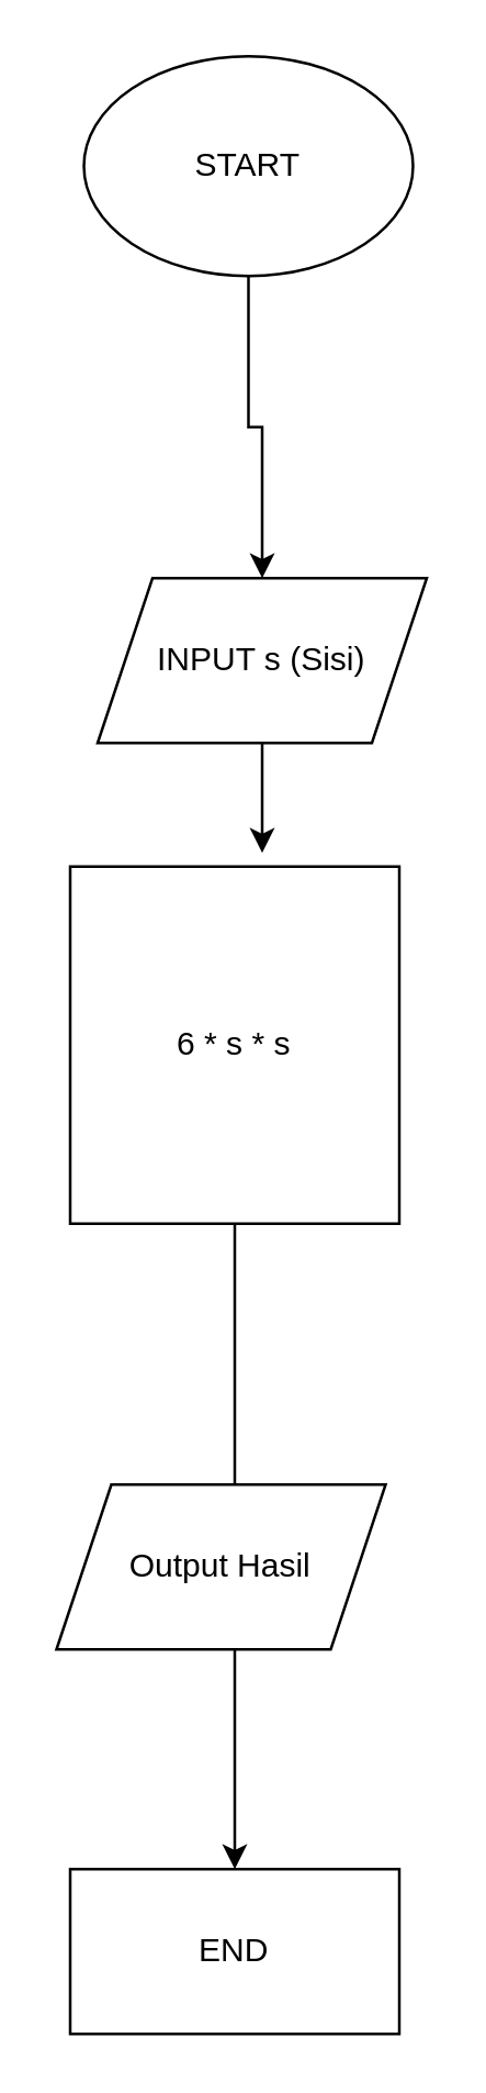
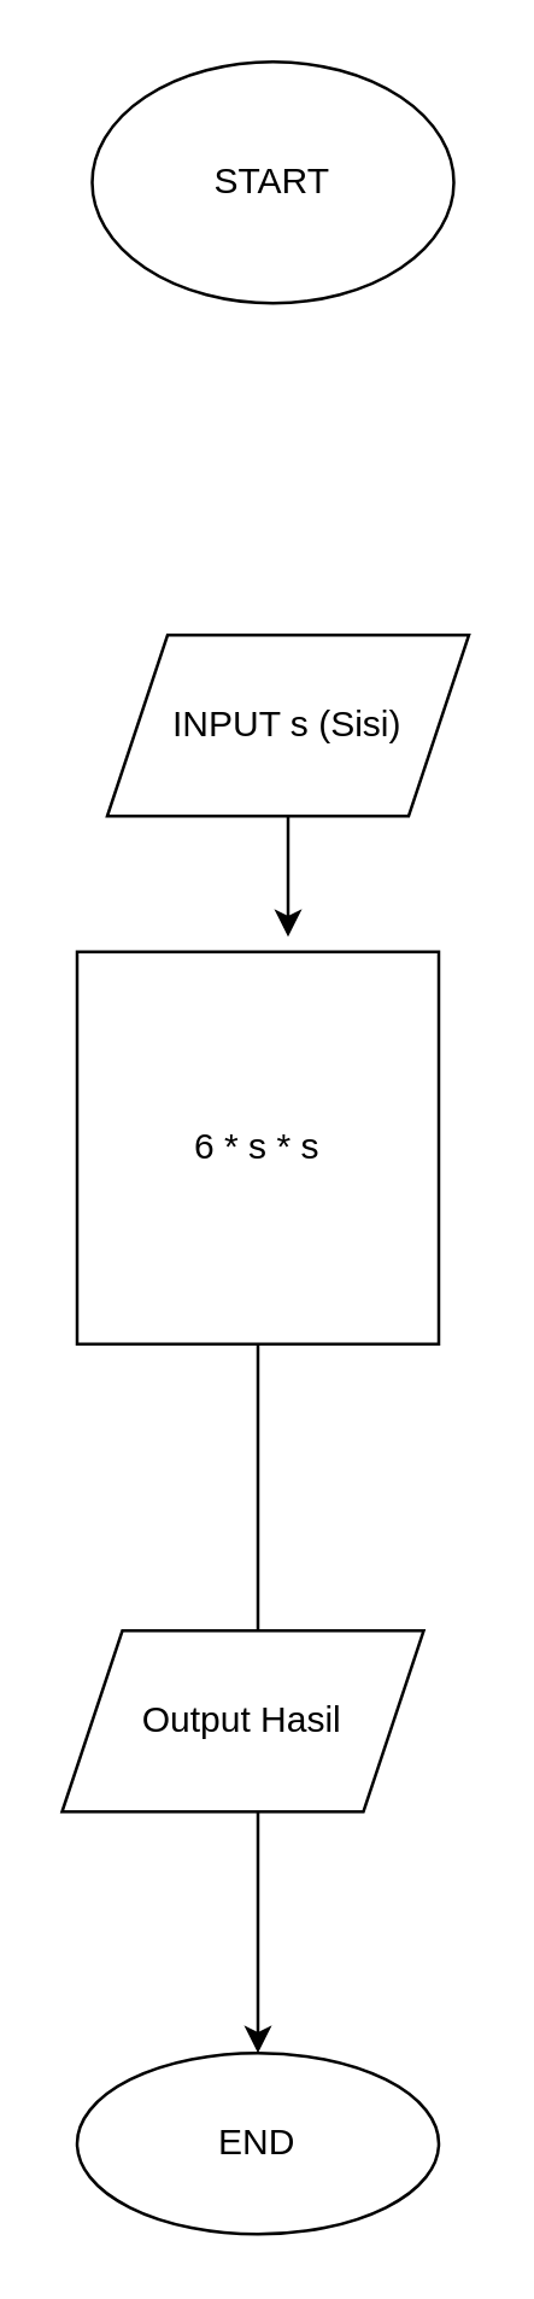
  <mxCell id="0" />
  <mxCell id="1" parent="0" />
- <mxCell id="2" value="" style="edgeStyle=orthogonalEdgeStyle;rounded=0;orthogonalLoop=1;jettySize=auto;html=1;" parent="1" source="3" target="4" edge="1"><mxGeometry relative="1" as="geometry" /></mxCell>
  <mxCell id="3" value="START" style="ellipse;whiteSpace=wrap;html=1;" parent="1" vertex="1"><mxGeometry x="30" y="20" width="120" height="80" as="geometry" /></mxCell>
  <mxCell id="4" value="INPUT s (Sisi)" style="shape=parallelogram;perimeter=parallelogramPerimeter;whiteSpace=wrap;html=1;fixedSize=1;" parent="1" vertex="1"><mxGeometry x="35" y="210" width="120" height="60" as="geometry" /></mxCell>
  <mxCell id="5" value="6 * s * s" style="whiteSpace=wrap;html=1;" parent="1" vertex="1"><mxGeometry x="25" y="315" width="120" height="130" as="geometry" /></mxCell>
- <mxCell id="6" value="END" style="whiteSpace=wrap;html=1;rounded=0;" parent="1" vertex="1"><mxGeometry x="25" y="680" width="120" height="60" as="geometry" /></mxCell>
+ <mxCell id="6" value="END" style="ellipse;whiteSpace=wrap;html=1;" parent="1" vertex="1"><mxGeometry x="25" y="680" width="120" height="60" as="geometry" /></mxCell>
  <mxCell id="7" value="" style="endArrow=classic;html=1;rounded=0;" parent="1" edge="1"><mxGeometry width="50" height="50" relative="1" as="geometry"><mxPoint x="95" y="270" as="sourcePoint" /><mxPoint x="95" y="310" as="targetPoint" /></mxGeometry></mxCell>
  <mxCell id="8" value="" style="endArrow=classic;html=1;rounded=0;" parent="1" source="5" target="6" edge="1"><mxGeometry width="50" height="50" relative="1" as="geometry"><mxPoint x="145" y="490" as="sourcePoint" /><mxPoint x="195" y="440" as="targetPoint" /></mxGeometry></mxCell>
  <mxCell id="9" value="Output Hasil" style="shape=parallelogram;perimeter=parallelogramPerimeter;whiteSpace=wrap;html=1;fixedSize=1;" parent="1" vertex="1"><mxGeometry x="20" y="540" width="120" height="60" as="geometry" /></mxCell>
